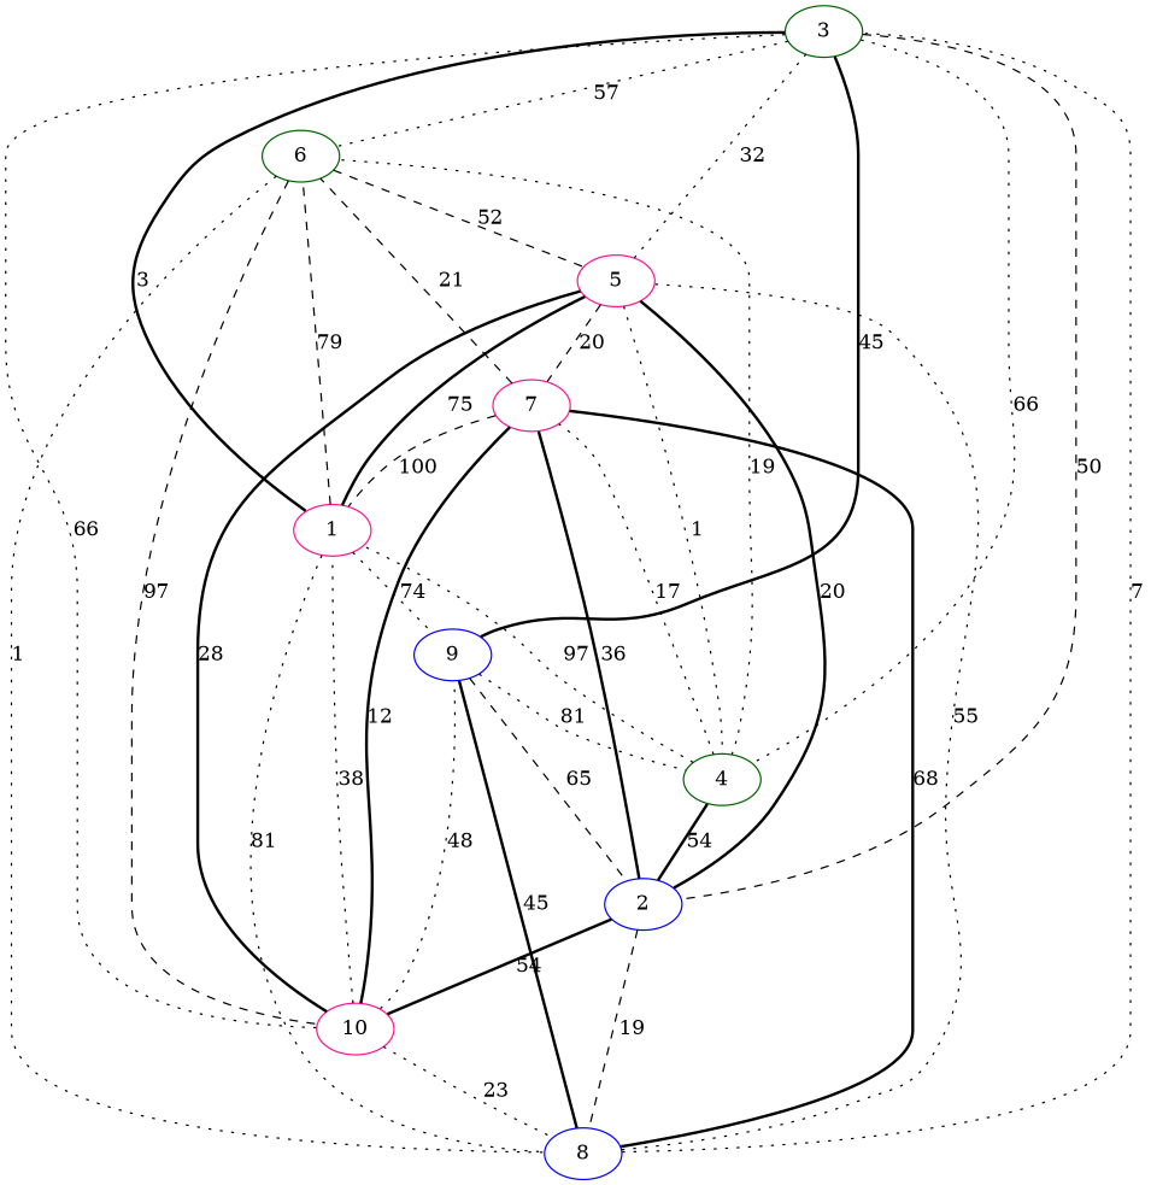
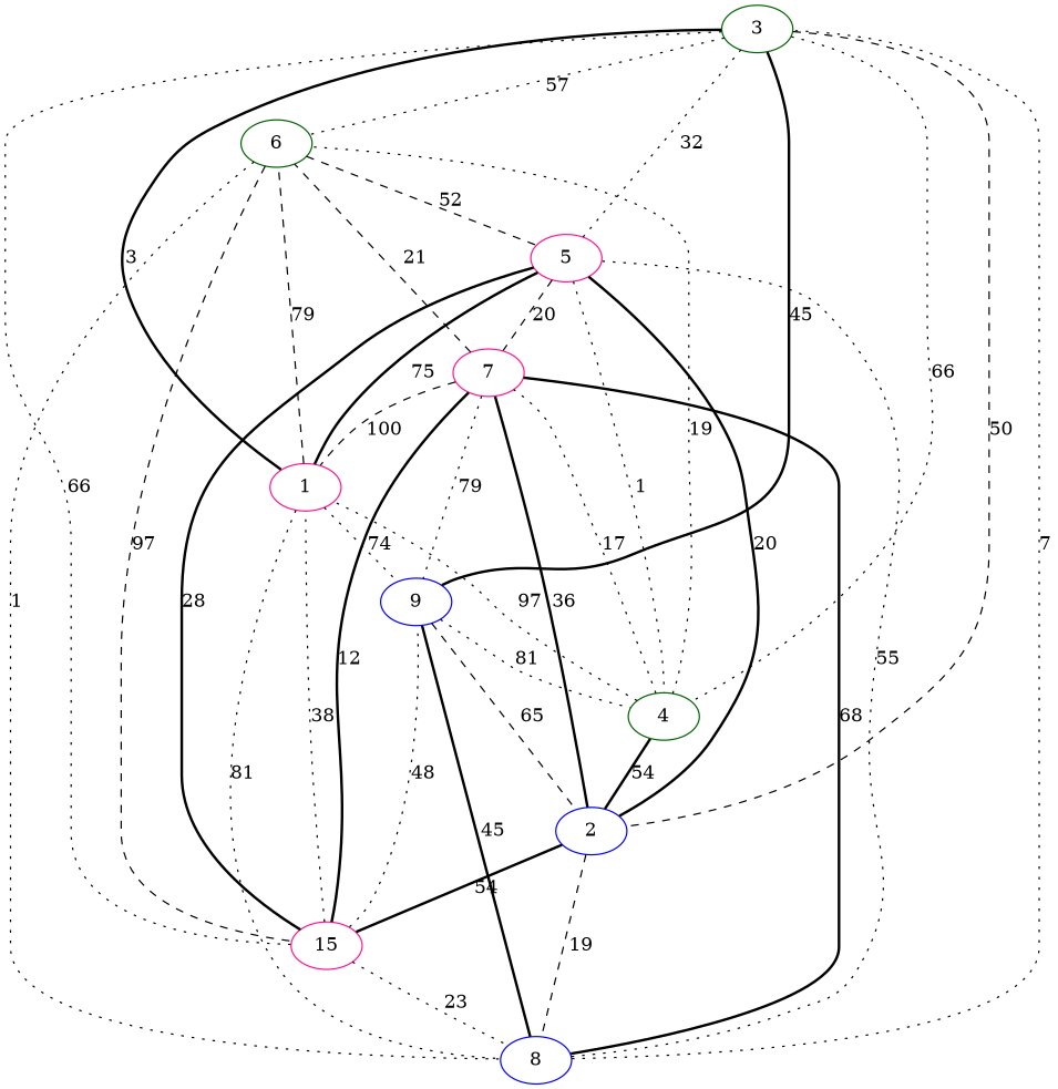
  graph {
    node [color=deeppink]
    edge [style=dotted]
    3 [color=darkgreen]
    1
    5
    6 [color=darkgreen]
    8 [color=blue]
    9 [color=blue]
    2 [color=blue]
-   10
+   10 [label=15]
    4 [color=darkgreen]
    7
    3 -- 6 [label=57]
    3 -- 9 [label=45 style=bold]
    3 -- 2 [label=50 style=dashed]
    3 -- 10 [label=66]
    3 -- 4 [label=66]
    1 -- 3 [label=3 style=bold]
    1 -- 5 [label=75 style=bold]
    1 -- 6 [label=79 style=dashed]
    1 -- 8 [label=81]
    1 -- 9 [label=74]
    5 -- 3 [label=32]
    5 -- 2 [label=20 style=bold]
    5 -- 4 [label=1]
    5 -- 7 [label=20 style=dashed]
    6 -- 5 [label=52 style=dashed]
    6 -- 8 [label=1]
    6 -- 10 [label=97 style=dashed]
    8 -- 3 [label=7]
    8 -- 5 [label=55]
    8 -- 9 [label=45 style=bold]
    9 -- 2 [label=65 style=dashed]
    9 -- 4 [label=81]
    2 -- 8 [label=19 style=dashed]
    2 -- 10 [label=54 style=bold]
    2 -- 7 [label=36 style=bold]
    10 -- 1 [label=38]
    10 -- 5 [label=28 style=bold]
    10 -- 8 [label=23]
    10 -- 9 [label=48]
    4 -- 1 [label=97]
    4 -- 6 [label=19]
    4 -- 2 [label=54 style=bold]
    4 -- 7 [label=17]
    7 -- 1 [label=100 style=dashed]
    7 -- 6 [label=21 style=dashed]
    7 -- 8 [label=68 style=bold]
+   7 -- 9 [label=79]
    7 -- 10 [label=12 style=bold]
  }
